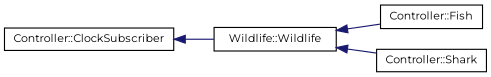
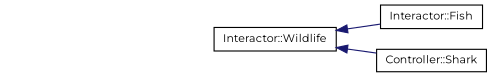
  digraph {
    fontname=Montserrat
    rankdir=LR
    node [color=black fillcolor=white fontname=Montserrat fontsize=10 shape=record style=filled]
    edge [color=midnightblue dir=back fontname=Montserrat fontsize=10 labelfontname=Helvetica labelfontsize=10 style=solid]
-   n1 [height=0.2 label="Controller::ClockSubscriber" width=0.4]
-   n2 [height=0.2 label="Wildlife::Wildlife" width=0.4]
-   n3 [height=0.2 label="Controller::Fish" width=0.4]
+   n2 [height=0.2 label="Interactor::Wildlife" width=0.4]
+   n3 [height=0.2 label="Interactor::Fish" width=0.4]
    n4 [height=0.2 label="Controller::Shark" width=0.4]
-   n1 -> n2
    n2 -> n3
    n2 -> n4
  }
